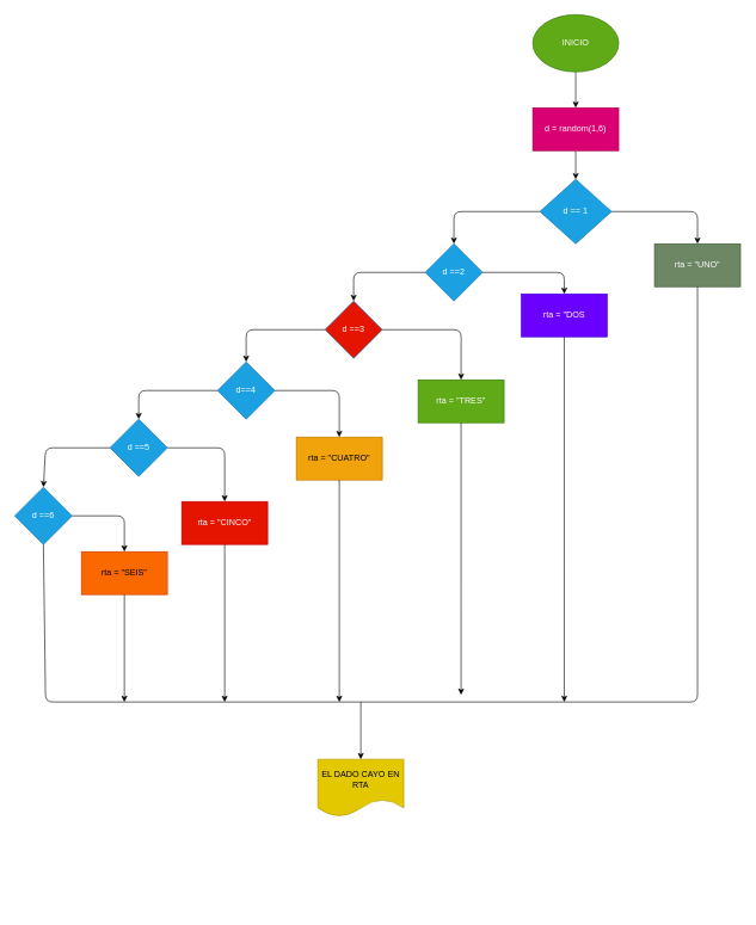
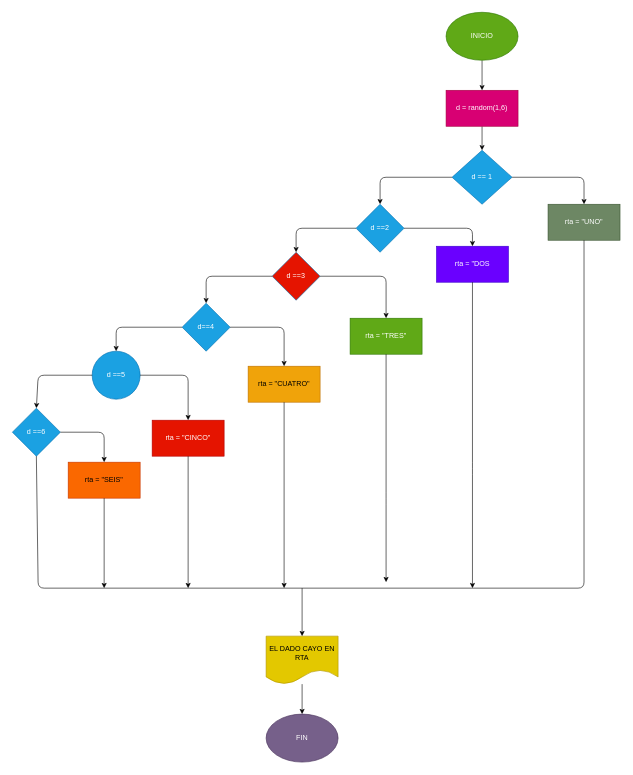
  <mxCell id="0" />
  <mxCell id="1" parent="0" />
  <mxCell id="2" value="" style="edgeStyle=none;html=1;" edge="1" parent="1" source="3" target="5"><mxGeometry relative="1" as="geometry" /></mxCell>
  <mxCell id="3" value="INICIO" style="ellipse;whiteSpace=wrap;html=1;fillColor=#60a917;fontColor=#ffffff;strokeColor=#2D7600;" vertex="1" parent="1"><mxGeometry x="743" y="20" width="120" height="80" as="geometry" /></mxCell>
  <mxCell id="4" value="" style="edgeStyle=none;html=1;" edge="1" parent="1" source="5" target="6"><mxGeometry relative="1" as="geometry" /></mxCell>
  <mxCell id="5" value="d = random(1,6)" style="rounded=0;whiteSpace=wrap;html=1;fillColor=#d80073;fontColor=#ffffff;strokeColor=#A50040;" vertex="1" parent="1"><mxGeometry x="743" y="150" width="120" height="60" as="geometry" /></mxCell>
  <mxCell id="6" value="d == 1" style="rhombus;whiteSpace=wrap;html=1;fillColor=#1ba1e2;fontColor=#ffffff;strokeColor=#006EAF;" vertex="1" parent="1"><mxGeometry x="753" y="250" width="100" height="90" as="geometry" /></mxCell>
  <mxCell id="7" value="rta = &quot;UNO&quot;" style="rounded=0;whiteSpace=wrap;html=1;fillColor=#6d8764;fontColor=#ffffff;strokeColor=#3A5431;" vertex="1" parent="1"><mxGeometry x="913" y="340" width="120" height="60" as="geometry" /></mxCell>
  <mxCell id="8" value="d ==2" style="rhombus;whiteSpace=wrap;html=1;fillColor=#1ba1e2;fontColor=#ffffff;strokeColor=#006EAF;" vertex="1" parent="1"><mxGeometry x="593" y="340" width="80" height="80" as="geometry" /></mxCell>
  <mxCell id="9" value="rta = &quot;DOS" style="rounded=0;whiteSpace=wrap;html=1;fillColor=#6a00ff;fontColor=#ffffff;strokeColor=#3700CC;" vertex="1" parent="1"><mxGeometry x="727" y="410" width="120" height="60" as="geometry" /></mxCell>
  <mxCell id="10" value="" style="endArrow=classic;html=1;entryX=0.5;entryY=0;entryDx=0;entryDy=0;exitX=1;exitY=0.5;exitDx=0;exitDy=0;" edge="1" parent="1" source="6" target="7"><mxGeometry width="50" height="50" relative="1" as="geometry"><mxPoint x="753" y="270" as="sourcePoint" /><mxPoint x="803" y="220" as="targetPoint" /><Array as="points"><mxPoint x="973" y="295" /></Array></mxGeometry></mxCell>
  <mxCell id="11" value="" style="endArrow=classic;html=1;entryX=0.5;entryY=0;entryDx=0;entryDy=0;exitX=0;exitY=0.5;exitDx=0;exitDy=0;" edge="1" parent="1" source="6" target="8"><mxGeometry width="50" height="50" relative="1" as="geometry"><mxPoint x="753" y="270" as="sourcePoint" /><mxPoint x="803" y="220" as="targetPoint" /><Array as="points"><mxPoint x="633" y="295" /></Array></mxGeometry></mxCell>
  <mxCell id="12" value="" style="endArrow=classic;html=1;entryX=0.5;entryY=0;entryDx=0;entryDy=0;exitX=1;exitY=0.5;exitDx=0;exitDy=0;" edge="1" parent="1" source="8" target="9"><mxGeometry width="50" height="50" relative="1" as="geometry"><mxPoint x="753" y="380" as="sourcePoint" /><mxPoint x="803" y="330" as="targetPoint" /><Array as="points"><mxPoint x="787" y="380" /></Array></mxGeometry></mxCell>
  <mxCell id="13" value="d ==3" style="rhombus;whiteSpace=wrap;html=1;fillColor=#e51400;fontColor=#ffffff;strokeColor=#006EAF;" vertex="1" parent="1"><mxGeometry x="453" y="420" width="80" height="80" as="geometry" /></mxCell>
  <mxCell id="14" value="" style="endArrow=classic;html=1;exitX=0;exitY=0.5;exitDx=0;exitDy=0;" edge="1" parent="1" source="8"><mxGeometry width="50" height="50" relative="1" as="geometry"><mxPoint x="753" y="430" as="sourcePoint" /><mxPoint x="493" y="420" as="targetPoint" /><Array as="points"><mxPoint x="493" y="380" /></Array></mxGeometry></mxCell>
  <mxCell id="15" value="rta = &quot;TRES&quot;" style="rounded=0;whiteSpace=wrap;html=1;fillColor=#60a917;fontColor=#ffffff;strokeColor=#2D7600;" vertex="1" parent="1"><mxGeometry x="583" y="530" width="120" height="60" as="geometry" /></mxCell>
  <mxCell id="16" value="" style="endArrow=classic;html=1;entryX=0.5;entryY=0;entryDx=0;entryDy=0;exitX=1;exitY=0.5;exitDx=0;exitDy=0;" edge="1" parent="1" source="13" target="15"><mxGeometry width="50" height="50" relative="1" as="geometry"><mxPoint x="753" y="430" as="sourcePoint" /><mxPoint x="803" y="380" as="targetPoint" /><Array as="points"><mxPoint x="643" y="460" /></Array></mxGeometry></mxCell>
  <mxCell id="17" value="d==4" style="rhombus;whiteSpace=wrap;html=1;fillColor=#1ba1e2;fontColor=#ffffff;strokeColor=#006EAF;" vertex="1" parent="1"><mxGeometry x="303" y="505" width="80" height="80" as="geometry" /></mxCell>
  <mxCell id="18" value="" style="endArrow=classic;html=1;entryX=0.5;entryY=0;entryDx=0;entryDy=0;exitX=0;exitY=0.5;exitDx=0;exitDy=0;" edge="1" parent="1" source="13" target="17"><mxGeometry width="50" height="50" relative="1" as="geometry"><mxPoint x="533" y="430" as="sourcePoint" /><mxPoint x="583" y="380" as="targetPoint" /><Array as="points"><mxPoint x="343" y="460" /></Array></mxGeometry></mxCell>
  <mxCell id="19" value="rta = &quot;CUATRO&quot;" style="rounded=0;whiteSpace=wrap;html=1;fillColor=#f0a30a;fontColor=#000000;strokeColor=#BD7000;" vertex="1" parent="1"><mxGeometry x="413" y="610" width="120" height="60" as="geometry" /></mxCell>
  <mxCell id="20" value="" style="endArrow=classic;html=1;entryX=0.5;entryY=0;entryDx=0;entryDy=0;exitX=1;exitY=0.5;exitDx=0;exitDy=0;" edge="1" parent="1" source="17" target="19"><mxGeometry width="50" height="50" relative="1" as="geometry"><mxPoint x="533" y="600" as="sourcePoint" /><mxPoint x="513" y="550" as="targetPoint" /><Array as="points"><mxPoint x="473" y="545" /></Array></mxGeometry></mxCell>
- <mxCell id="21" value="d ==5" style="rhombus;whiteSpace=wrap;html=1;fillColor=#1ba1e2;fontColor=#ffffff;strokeColor=#006EAF;" vertex="1" parent="1"><mxGeometry x="153" y="585" width="80" height="80" as="geometry" /></mxCell>
+ <mxCell id="21" value="d ==5" style="ellipse;whiteSpace=wrap;html=1;fillColor=#1ba1e2;fontColor=#ffffff;strokeColor=#006EAF;" vertex="1" parent="1"><mxGeometry x="153" y="585" width="80" height="80" as="geometry" /></mxCell>
  <mxCell id="22" value="" style="endArrow=classic;html=1;entryX=0.5;entryY=0;entryDx=0;entryDy=0;exitX=0;exitY=0.5;exitDx=0;exitDy=0;" edge="1" parent="1" source="17" target="21"><mxGeometry width="50" height="50" relative="1" as="geometry"><mxPoint x="353" y="600" as="sourcePoint" /><mxPoint x="403" y="550" as="targetPoint" /><Array as="points"><mxPoint x="193" y="545" /></Array></mxGeometry></mxCell>
  <mxCell id="23" value="rta = &quot;CINCO&quot;" style="rounded=0;whiteSpace=wrap;html=1;fillColor=#e51400;fontColor=#ffffff;strokeColor=#B20000;" vertex="1" parent="1"><mxGeometry x="253" y="700" width="120" height="60" as="geometry" /></mxCell>
  <mxCell id="24" value="" style="endArrow=classic;html=1;exitX=1;exitY=0.5;exitDx=0;exitDy=0;" edge="1" parent="1" source="21" target="23"><mxGeometry width="50" height="50" relative="1" as="geometry"><mxPoint x="353" y="600" as="sourcePoint" /><mxPoint x="403" y="550" as="targetPoint" /><Array as="points"><mxPoint x="313" y="625" /></Array></mxGeometry></mxCell>
  <mxCell id="25" value="d ==6" style="rhombus;whiteSpace=wrap;html=1;fillColor=#1ba1e2;fontColor=#ffffff;strokeColor=#006EAF;" vertex="1" parent="1"><mxGeometry x="20" y="680" width="80" height="80" as="geometry" /></mxCell>
  <mxCell id="26" value="" style="endArrow=classic;html=1;entryX=0.5;entryY=0;entryDx=0;entryDy=0;exitX=0;exitY=0.5;exitDx=0;exitDy=0;" edge="1" parent="1" source="21" target="25"><mxGeometry width="50" height="50" relative="1" as="geometry"><mxPoint x="353" y="600" as="sourcePoint" /><mxPoint x="403" y="550" as="targetPoint" /><Array as="points"><mxPoint x="63" y="625" /></Array></mxGeometry></mxCell>
  <mxCell id="27" value="rta = &quot;SEIS&quot;" style="rounded=0;whiteSpace=wrap;html=1;fillColor=#fa6800;fontColor=#000000;strokeColor=#C73500;" vertex="1" parent="1"><mxGeometry x="113" y="770" width="120" height="60" as="geometry" /></mxCell>
  <mxCell id="28" value="" style="endArrow=classic;html=1;entryX=0.5;entryY=0;entryDx=0;entryDy=0;exitX=1;exitY=0.5;exitDx=0;exitDy=0;" edge="1" parent="1" source="25" target="27"><mxGeometry width="50" height="50" relative="1" as="geometry"><mxPoint x="213" y="640" as="sourcePoint" /><mxPoint x="263" y="590" as="targetPoint" /><Array as="points"><mxPoint x="173" y="720" /></Array></mxGeometry></mxCell>
+ <mxCell id="29" value="" style="edgeStyle=none;html=1;" edge="1" parent="1" source="30" target="31"><mxGeometry relative="1" as="geometry" /></mxCell>
  <mxCell id="30" value="EL DADO CAYO EN RTA" style="shape=document;whiteSpace=wrap;html=1;boundedLbl=1;fillColor=#e3c800;fontColor=#000000;strokeColor=#B09500;" vertex="1" parent="1"><mxGeometry x="443" y="1060" width="120" height="80" as="geometry" /></mxCell>
+ <mxCell id="31" value="FIN" style="ellipse;whiteSpace=wrap;html=1;fillColor=#76608a;fontColor=#ffffff;strokeColor=#432D57;" vertex="1" parent="1"><mxGeometry x="443" y="1190" width="120" height="80" as="geometry" /></mxCell>
  <mxCell id="32" value="" style="endArrow=classic;html=1;exitX=0.5;exitY=1;exitDx=0;exitDy=0;" edge="1" parent="1" source="9"><mxGeometry width="50" height="50" relative="1" as="geometry"><mxPoint x="563" y="760" as="sourcePoint" /><mxPoint x="787" y="980" as="targetPoint" /><Array as="points"><mxPoint x="787" y="780" /></Array></mxGeometry></mxCell>
  <mxCell id="33" value="" style="endArrow=classic;html=1;exitX=0.5;exitY=1;exitDx=0;exitDy=0;" edge="1" parent="1" source="15"><mxGeometry width="50" height="50" relative="1" as="geometry"><mxPoint x="563" y="760" as="sourcePoint" /><mxPoint x="643" y="970" as="targetPoint" /><Array as="points"><mxPoint x="643" y="830" /></Array></mxGeometry></mxCell>
  <mxCell id="34" value="" style="endArrow=classic;html=1;exitX=0.5;exitY=1;exitDx=0;exitDy=0;" edge="1" parent="1" source="19"><mxGeometry width="50" height="50" relative="1" as="geometry"><mxPoint x="563" y="760" as="sourcePoint" /><mxPoint x="473" y="980" as="targetPoint" /></mxGeometry></mxCell>
  <mxCell id="35" value="" style="endArrow=classic;html=1;exitX=0.5;exitY=1;exitDx=0;exitDy=0;" edge="1" parent="1" source="23"><mxGeometry width="50" height="50" relative="1" as="geometry"><mxPoint x="563" y="760" as="sourcePoint" /><mxPoint x="313" y="980" as="targetPoint" /></mxGeometry></mxCell>
  <mxCell id="36" value="" style="endArrow=none;html=1;exitX=0.5;exitY=1;exitDx=0;exitDy=0;entryX=0.5;entryY=1;entryDx=0;entryDy=0;" edge="1" parent="1" source="25" target="7"><mxGeometry width="50" height="50" relative="1" as="geometry"><mxPoint x="113" y="1010" as="sourcePoint" /><mxPoint x="1003" y="720" as="targetPoint" /><Array as="points"><mxPoint x="63" y="980" /><mxPoint x="973" y="980" /></Array></mxGeometry></mxCell>
  <mxCell id="37" value="" style="endArrow=classic;html=1;" edge="1" parent="1" target="30"><mxGeometry width="50" height="50" relative="1" as="geometry"><mxPoint x="503" y="980" as="sourcePoint" /><mxPoint x="523" y="900" as="targetPoint" /></mxGeometry></mxCell>
  <mxCell id="38" value="" style="endArrow=classic;html=1;exitX=0.5;exitY=1;exitDx=0;exitDy=0;" edge="1" parent="1" source="27"><mxGeometry width="50" height="50" relative="1" as="geometry"><mxPoint x="253" y="860" as="sourcePoint" /><mxPoint x="173" y="980" as="targetPoint" /></mxGeometry></mxCell>
